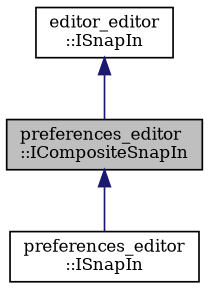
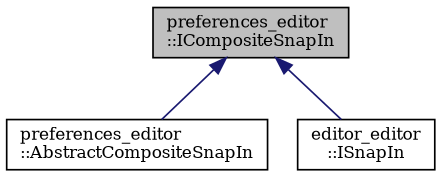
  digraph {
    fontname="DejaVu Serif"
    node [color=black fillcolor=white fontname="DejaVu Serif" fontsize=10 shape=record style=filled]
    edge [color=midnightblue dir=back fontname="DejaVu Serif" fontsize=10 labelfontname=Helvetica labelfontsize=10 style=solid]
    n1 [fillcolor=grey75 fontcolor=black height=0.2 label="preferences_editor\l::ICompositeSnapIn" width=0.4]
-   n2 [height=0.2 label="preferences_editor\l::ISnapIn" width=0.4]
+   n2 [height=0.2 label="preferences_editor\l::AbstractCompositeSnapIn" width=0.4]
    n3 [height=0.2 label="editor_editor\l::ISnapIn" width=0.4]
    n1 -> n2
-   n3 -> n1
+   n1 -> n3
  }
